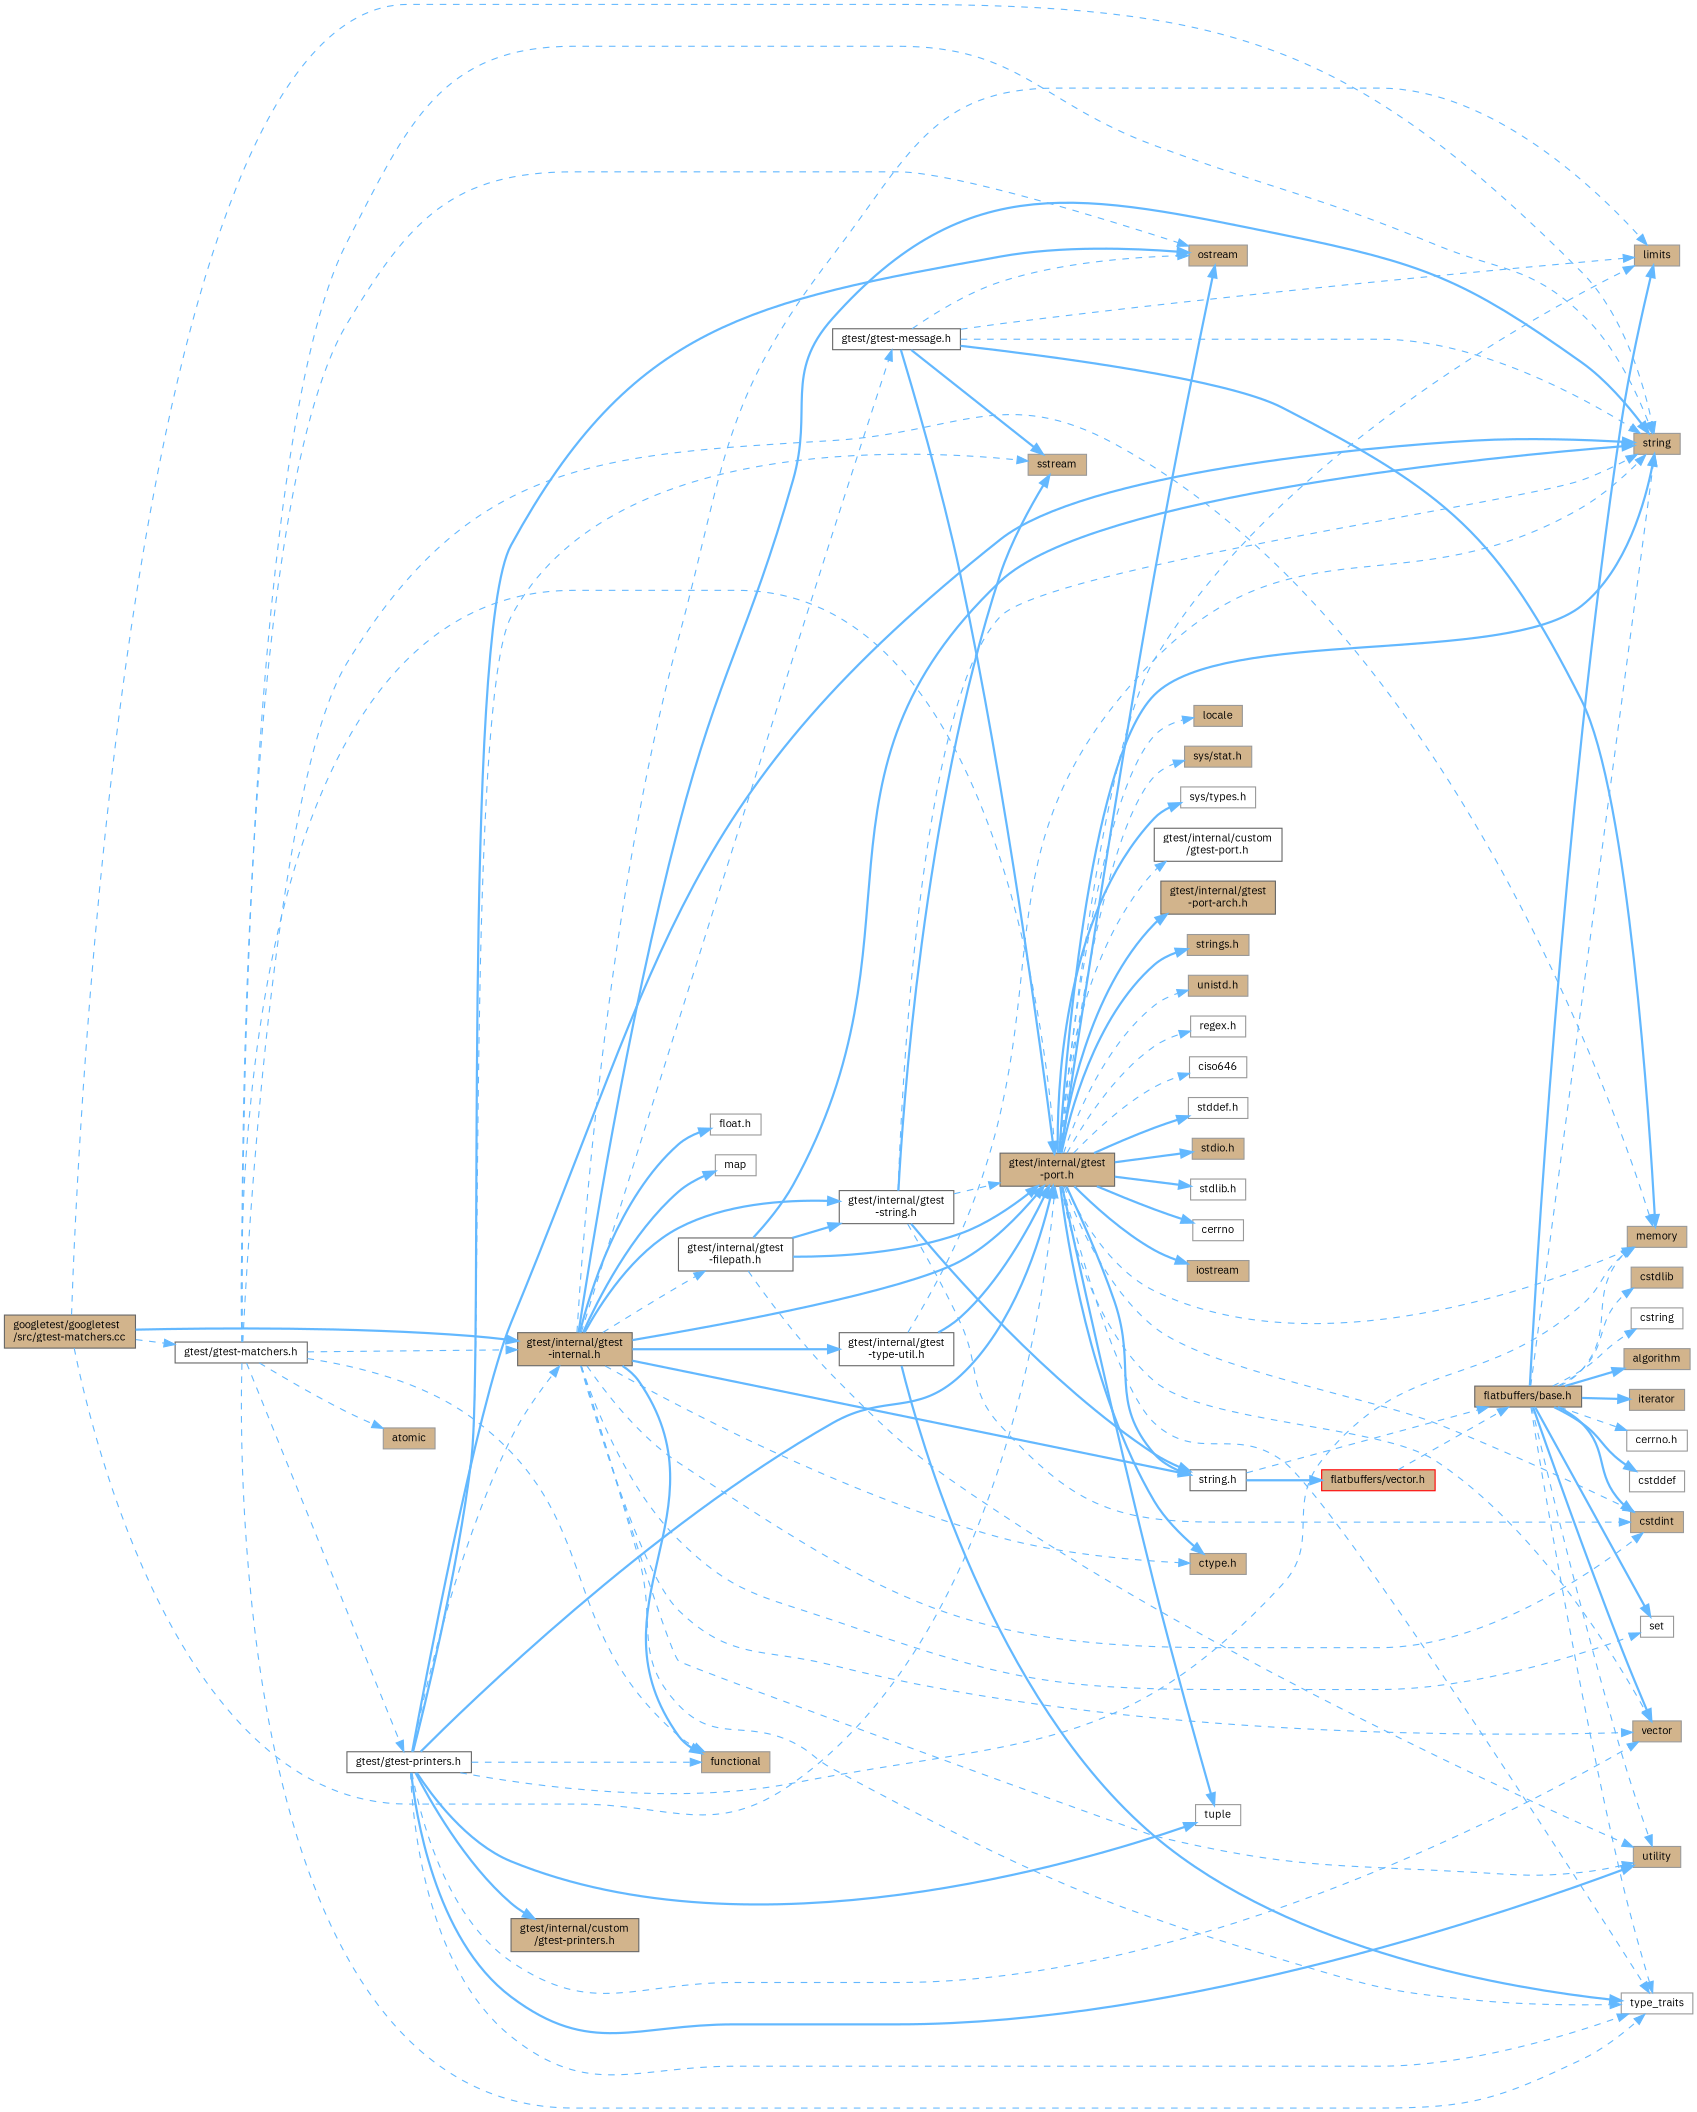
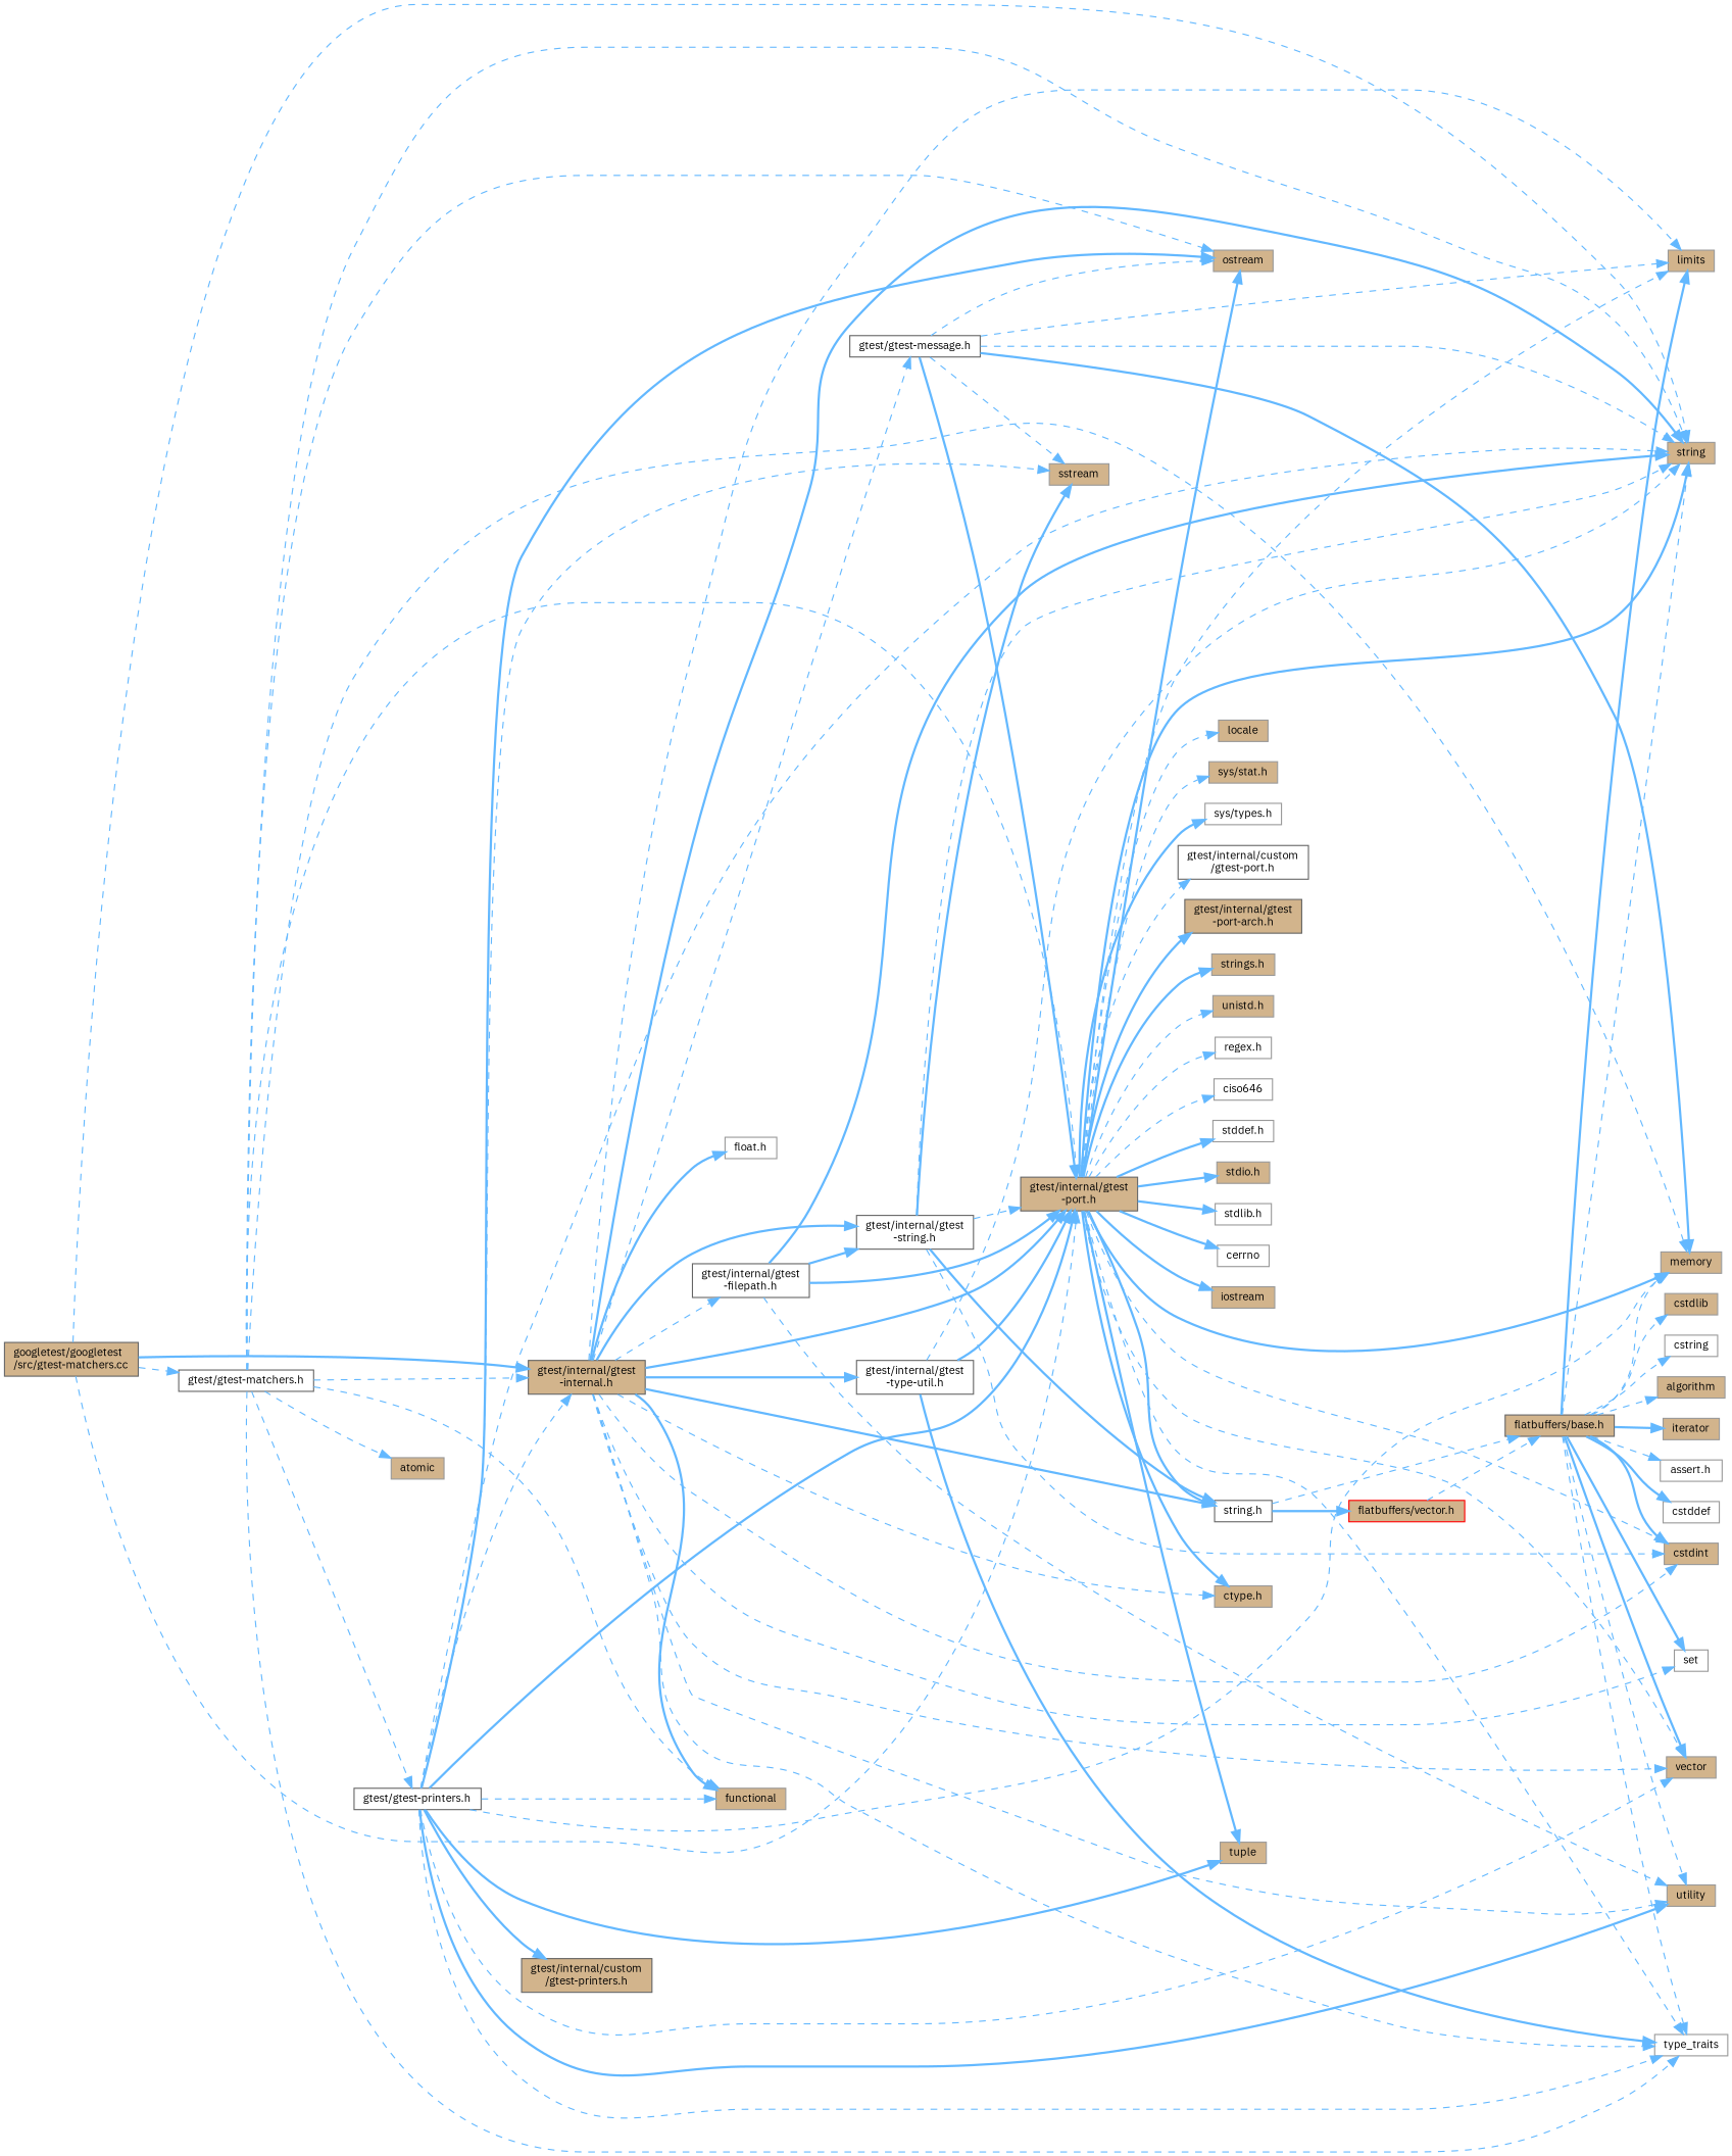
  digraph {
    fontname="IBM Plex Sans"
    rankdir=LR
    node [color=grey60 fillcolor=tan fontname="IBM Plex Sans" fontsize=10 shape=box style=filled]
    edge [color=steelblue1 fontname="IBM Plex Sans" fontsize=10 labelfontname=Helvetica labelfontsize=10 style=dashed]
    n1 [color=gray40 fontcolor=black height=0.2 label="googletest/googletest\l/src/gtest-matchers.cc" width=0.4]
    n2 [color=grey40 fillcolor=white height=0.2 label="gtest/gtest-matchers.h" width=0.4]
    n3 [height=0.2 label=string width=0.4]
    n4 [color=grey40 height=0.2 label="gtest/internal/gtest\l-internal.h" width=0.4]
    n5 [color=grey40 height=0.2 label="gtest/internal/gtest\l-port.h" width=0.4]
    n6 [height=0.2 label=atomic width=0.4]
    n7 [height=0.2 label=functional width=0.4]
    n8 [height=0.2 label=memory width=0.4]
    n9 [height=0.2 label=ostream width=0.4]
    n10 [fillcolor=white height=0.2 label=type_traits width=0.4]
    n11 [color=grey40 fillcolor=white height=0.2 label="gtest/gtest-printers.h" width=0.4]
    n12 [height=0.2 label=utility width=0.4]
    n13 [height=0.2 label=vector width=0.4]
    n14 [height=0.2 label="ctype.h" width=0.4]
    n15 [color=grey40 fillcolor=white height=0.2 label="string.h" width=0.4]
    n16 [height=0.2 label=cstdint width=0.4]
    n17 [fillcolor=white height=0.2 label=set width=0.4]
    n18 [height=0.2 label=limits width=0.4]
    n19 [fillcolor=white height=0.2 label="float.h" width=0.4]
-   n20 [fillcolor=white height=0.2 label=map width=0.4]
    n21 [color=grey40 fillcolor=white height=0.2 label="gtest/gtest-message.h" width=0.4]
    n22 [color=grey40 fillcolor=white height=0.2 label="gtest/internal/gtest\l-filepath.h" width=0.4]
    n23 [color=grey40 fillcolor=white height=0.2 label="gtest/internal/gtest\l-string.h" width=0.4]
    n24 [color=grey40 fillcolor=white height=0.2 label="gtest/internal/gtest\l-type-util.h" width=0.4]
-   n25 [fillcolor=white height=0.2 label=tuple width=0.4]
+   n25 [height=0.2 label=tuple width=0.4]
    n26 [fillcolor=white height=0.2 label=ciso646 width=0.4]
    n27 [fillcolor=white height=0.2 label="stddef.h" width=0.4]
    n28 [height=0.2 label="stdio.h" width=0.4]
    n29 [fillcolor=white height=0.2 label="stdlib.h" width=0.4]
    n30 [fillcolor=white height=0.2 label=cerrno width=0.4]
    n31 [height=0.2 label=iostream width=0.4]
    n32 [height=0.2 label=locale width=0.4]
    n33 [height=0.2 label="sys/stat.h" width=0.4]
    n34 [fillcolor=white height=0.2 label="sys/types.h" width=0.4]
    n35 [color=grey40 fillcolor=white height=0.2 label="gtest/internal/custom\l/gtest-port.h" width=0.4]
    n36 [color=grey40 height=0.2 label="gtest/internal/gtest\l-port-arch.h" width=0.4]
    n37 [height=0.2 label="strings.h" width=0.4]
    n38 [height=0.2 label="unistd.h" width=0.4]
    n39 [fillcolor=white height=0.2 label="regex.h" width=0.4]
    n40 [height=0.2 label=sstream width=0.4]
    n41 [color=grey40 height=0.2 label="gtest/internal/custom\l/gtest-printers.h" width=0.4]
    n42 [color=grey40 height=0.2 label="flatbuffers/base.h" width=0.4]
    n43 [color=red height=0.2 label="flatbuffers/vector.h" width=0.4]
-   n44 [fillcolor=white height=0.2 label="cerrno.h" width=0.4]
+   n44 [fillcolor=white height=0.2 label="assert.h" width=0.4]
    n45 [fillcolor=white height=0.2 label=cstddef width=0.4]
    n46 [height=0.2 label=cstdlib width=0.4]
    n47 [fillcolor=white height=0.2 label=cstring width=0.4]
    n48 [height=0.2 label=algorithm width=0.4]
    n49 [height=0.2 label=iterator width=0.4]
    n1 -> n2
    n1 -> n3
    n1 -> n4 [style=bold]
    n1 -> n5
    n2 -> n3
    n2 -> n4
    n2 -> n5
    n2 -> n6
    n2 -> n7
    n2 -> n8
    n2 -> n9
    n2 -> n10
    n2 -> n11
    n4 -> n3 [style=bold]
    n4 -> n5 [style=bold]
    n4 -> n7 [style=bold]
    n4 -> n10
    n4 -> n12
    n4 -> n13
    n4 -> n14
    n4 -> n15 [style=bold]
    n4 -> n16
    n4 -> n17
    n4 -> n18
    n4 -> n19 [style=bold]
-   n4 -> n20 [style=bold]
    n4 -> n21
    n4 -> n22
    n4 -> n23 [style=bold]
    n4 -> n24 [style=bold]
    n5 -> n3 [style=bold]
-   n5 -> n8
+   n5 -> n8 [style=bold]
    n5 -> n9 [style=bold]
    n5 -> n10
    n5 -> n13
    n5 -> n14 [style=bold]
    n5 -> n15 [style=bold]
    n5 -> n16
    n5 -> n18
    n5 -> n25 [style=bold]
    n5 -> n26
    n5 -> n27 [style=bold]
    n5 -> n28 [style=bold]
    n5 -> n29 [style=bold]
    n5 -> n30 [style=bold]
    n5 -> n31 [style=bold]
    n5 -> n32
    n5 -> n33
    n5 -> n34 [style=bold]
    n5 -> n35
    n5 -> n36 [style=bold]
    n5 -> n37 [style=bold]
    n5 -> n38
    n5 -> n39
-   n11 -> n3 [style=bold]
+   n11 -> n3
    n11 -> n4
    n11 -> n5 [style=bold]
    n11 -> n7
    n11 -> n8
    n11 -> n9 [style=bold]
    n11 -> n10
    n11 -> n12 [style=bold]
    n11 -> n13
    n11 -> n25 [style=bold]
    n11 -> n40
    n11 -> n41 [style=bold]
    n15 -> n42
    n15 -> n43 [style=bold]
    n21 -> n3
    n21 -> n5 [style=bold]
    n21 -> n8 [style=bold]
    n21 -> n9
    n21 -> n18
-   n21 -> n40 [style=bold]
+   n21 -> n40
    n22 -> n3 [style=bold]
    n22 -> n5 [style=bold]
    n22 -> n12
    n22 -> n23 [style=bold]
    n23 -> n3
    n23 -> n5
    n23 -> n15 [style=bold]
    n23 -> n16
    n23 -> n40 [style=bold]
    n24 -> n3
    n24 -> n5 [style=bold]
    n24 -> n10 [style=bold]
    n42 -> n3
    n42 -> n8
    n42 -> n10
    n42 -> n12
    n42 -> n13 [style=bold]
    n42 -> n16 [style=bold]
    n42 -> n17 [style=bold]
    n42 -> n18 [style=bold]
    n42 -> n44
    n42 -> n45 [style=bold]
    n42 -> n46
    n42 -> n47
-   n42 -> n48 [style=bold]
+   n42 -> n48
    n42 -> n49 [style=bold]
    n43 -> n42
  }
